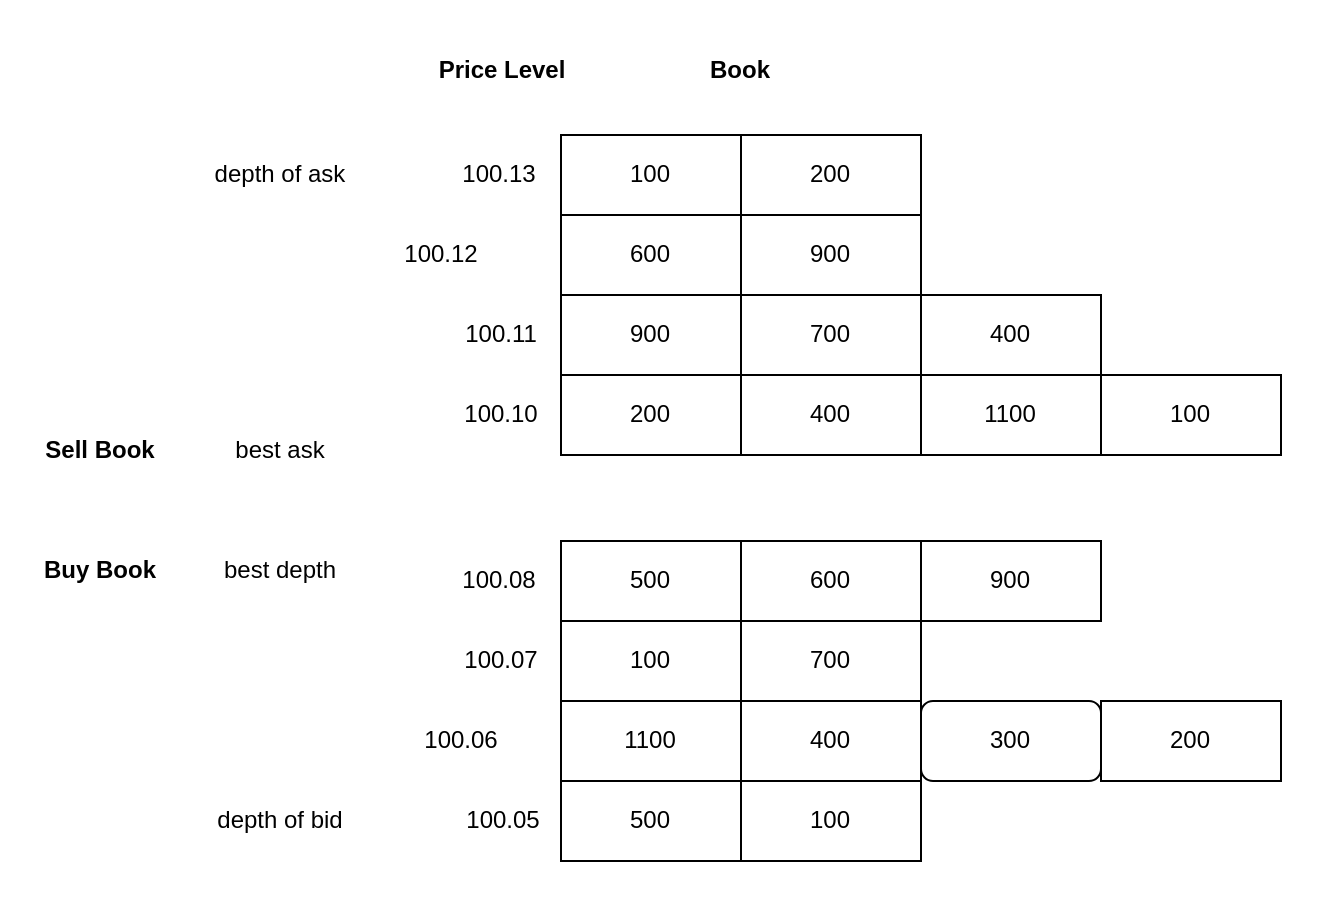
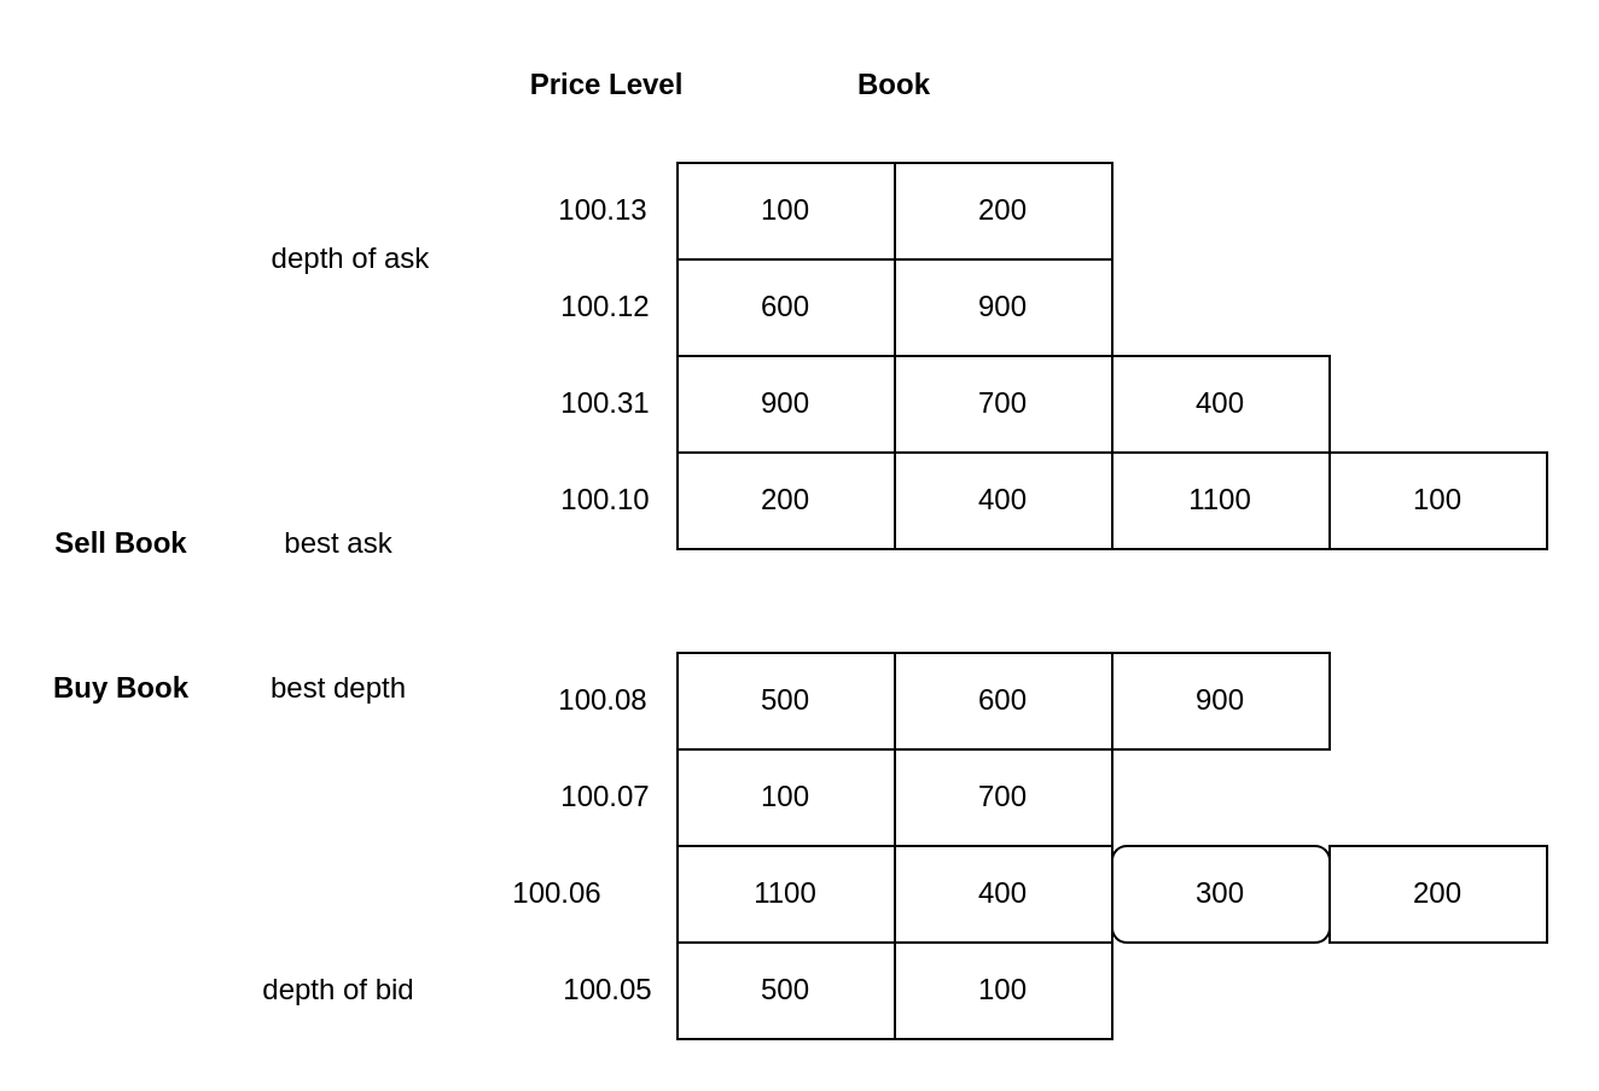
  <mxCell id="0" />
  <mxCell id="1" parent="0" />
  <mxCell id="2" value="100" style="rounded=0;whiteSpace=wrap;html=1;" vertex="1" parent="1"><mxGeometry x="280" y="67" width="90" height="40" as="geometry" /></mxCell>
  <mxCell id="3" value="200" style="rounded=0;whiteSpace=wrap;html=1;" vertex="1" parent="1"><mxGeometry x="370" y="67" width="90" height="40" as="geometry" /></mxCell>
  <mxCell id="4" value="600" style="rounded=0;whiteSpace=wrap;html=1;" vertex="1" parent="1"><mxGeometry x="280" y="107" width="90" height="40" as="geometry" /></mxCell>
  <mxCell id="5" value="900" style="rounded=0;whiteSpace=wrap;html=1;" vertex="1" parent="1"><mxGeometry x="370" y="107" width="90" height="40" as="geometry" /></mxCell>
  <mxCell id="6" value="900" style="rounded=0;whiteSpace=wrap;html=1;" vertex="1" parent="1"><mxGeometry x="280" y="147" width="90" height="40" as="geometry" /></mxCell>
  <mxCell id="7" value="700" style="rounded=0;whiteSpace=wrap;html=1;" vertex="1" parent="1"><mxGeometry x="370" y="147" width="90" height="40" as="geometry" /></mxCell>
  <mxCell id="8" value="400" style="rounded=0;whiteSpace=wrap;html=1;" vertex="1" parent="1"><mxGeometry x="460" y="147" width="90" height="40" as="geometry" /></mxCell>
  <mxCell id="9" value="200" style="rounded=0;whiteSpace=wrap;html=1;" vertex="1" parent="1"><mxGeometry x="280" y="187" width="90" height="40" as="geometry" /></mxCell>
  <mxCell id="10" value="400" style="rounded=0;whiteSpace=wrap;html=1;" vertex="1" parent="1"><mxGeometry x="370" y="187" width="90" height="40" as="geometry" /></mxCell>
  <mxCell id="11" value="1100" style="rounded=0;whiteSpace=wrap;html=1;" vertex="1" parent="1"><mxGeometry x="460" y="187" width="90" height="40" as="geometry" /></mxCell>
  <mxCell id="12" value="500" style="rounded=0;whiteSpace=wrap;html=1;" vertex="1" parent="1"><mxGeometry x="280" y="270" width="90" height="40" as="geometry" /></mxCell>
  <mxCell id="13" value="600" style="rounded=0;whiteSpace=wrap;html=1;" vertex="1" parent="1"><mxGeometry x="370" y="270" width="90" height="40" as="geometry" /></mxCell>
  <mxCell id="14" value="100" style="rounded=0;whiteSpace=wrap;html=1;" vertex="1" parent="1"><mxGeometry x="280" y="310" width="90" height="40" as="geometry" /></mxCell>
  <mxCell id="15" value="700" style="rounded=0;whiteSpace=wrap;html=1;" vertex="1" parent="1"><mxGeometry x="370" y="310" width="90" height="40" as="geometry" /></mxCell>
  <mxCell id="16" value="1100" style="rounded=0;whiteSpace=wrap;html=1;" vertex="1" parent="1"><mxGeometry x="280" y="350" width="90" height="40" as="geometry" /></mxCell>
  <mxCell id="17" value="400" style="rounded=0;whiteSpace=wrap;html=1;" vertex="1" parent="1"><mxGeometry x="370" y="350" width="90" height="40" as="geometry" /></mxCell>
  <mxCell id="18" value="300" style="whiteSpace=wrap;html=1;rounded=1;" vertex="1" parent="1"><mxGeometry x="460" y="350" width="90" height="40" as="geometry" /></mxCell>
  <mxCell id="19" value="500" style="rounded=0;whiteSpace=wrap;html=1;" vertex="1" parent="1"><mxGeometry x="280" y="390" width="90" height="40" as="geometry" /></mxCell>
  <mxCell id="20" value="100" style="rounded=0;whiteSpace=wrap;html=1;" vertex="1" parent="1"><mxGeometry x="370" y="390" width="90" height="40" as="geometry" /></mxCell>
  <mxCell id="21" value="200" style="rounded=0;whiteSpace=wrap;html=1;" vertex="1" parent="1"><mxGeometry x="550" y="350" width="90" height="40" as="geometry" /></mxCell>
  <mxCell id="22" value="100" style="rounded=0;whiteSpace=wrap;html=1;" vertex="1" parent="1"><mxGeometry x="550" y="187" width="90" height="40" as="geometry" /></mxCell>
  <mxCell id="23" value="900" style="rounded=0;whiteSpace=wrap;html=1;" vertex="1" parent="1"><mxGeometry x="460" y="270" width="90" height="40" as="geometry" /></mxCell>
  <mxCell id="24" value="Book" style="text;html=1;strokeColor=none;fillColor=none;align=center;verticalAlign=middle;whiteSpace=wrap;rounded=0;fontStyle=1" vertex="1" parent="1"><mxGeometry x="340" y="20" width="60" height="30" as="geometry" /></mxCell>
  <mxCell id="25" value="Price Level" style="text;html=1;strokeColor=none;fillColor=none;align=center;verticalAlign=middle;whiteSpace=wrap;rounded=0;fontStyle=1" vertex="1" parent="1"><mxGeometry x="206" y="20" width="90" height="30" as="geometry" /></mxCell>
  <mxCell id="26" value="100.13" style="text;html=1;align=center;verticalAlign=middle;resizable=0;points=[];autosize=1;strokeColor=none;fillColor=none;" vertex="1" parent="1"><mxGeometry x="224" y="77" width="50" height="20" as="geometry" /></mxCell>
- <mxCell id="27" value="depth of ask" style="text;html=1;strokeColor=none;fillColor=none;align=center;verticalAlign=middle;whiteSpace=wrap;rounded=0;" vertex="1" parent="1"><mxGeometry x="100" y="72" width="80" height="30" as="geometry" /></mxCell>
+ <mxCell id="27" value="depth of ask" style="text;html=1;strokeColor=none;fillColor=none;align=center;verticalAlign=middle;whiteSpace=wrap;rounded=0;" vertex="1" parent="1"><mxGeometry x="105" y="92" width="80" height="30" as="geometry" /></mxCell>
  <mxCell id="28" value="best ask" style="text;html=1;strokeColor=none;fillColor=none;align=center;verticalAlign=middle;whiteSpace=wrap;rounded=0;" vertex="1" parent="1"><mxGeometry x="100" y="210" width="80" height="30" as="geometry" /></mxCell>
  <mxCell id="29" value="Sell Book" style="text;html=1;strokeColor=none;fillColor=none;align=center;verticalAlign=middle;whiteSpace=wrap;rounded=0;fontStyle=1" vertex="1" parent="1"><mxGeometry x="20" y="210" width="60" height="30" as="geometry" /></mxCell>
  <mxCell id="30" value="Buy Book" style="text;html=1;strokeColor=none;fillColor=none;align=center;verticalAlign=middle;whiteSpace=wrap;rounded=0;fontStyle=1" vertex="1" parent="1"><mxGeometry x="20" y="270" width="60" height="30" as="geometry" /></mxCell>
  <mxCell id="31" value="best depth" style="text;html=1;strokeColor=none;fillColor=none;align=center;verticalAlign=middle;whiteSpace=wrap;rounded=0;" vertex="1" parent="1"><mxGeometry x="100" y="270" width="80" height="30" as="geometry" /></mxCell>
- <mxCell id="32" value="100.12" style="text;html=1;align=center;verticalAlign=middle;resizable=0;points=[];autosize=1;strokeColor=none;fillColor=none;" vertex="1" parent="1"><mxGeometry x="195" y="117" width="50" height="20" as="geometry" /></mxCell>
- <mxCell id="33" value="100.11" style="text;html=1;align=center;verticalAlign=middle;resizable=0;points=[];autosize=1;strokeColor=none;fillColor=none;" vertex="1" parent="1"><mxGeometry x="225" y="157" width="50" height="20" as="geometry" /></mxCell>
+ <mxCell id="32" value="100.12" style="text;html=1;align=center;verticalAlign=middle;resizable=0;points=[];autosize=1;strokeColor=none;fillColor=none;" vertex="1" parent="1"><mxGeometry x="225" y="117" width="50" height="20" as="geometry" /></mxCell>
+ <mxCell id="33" value="100.31" style="text;html=1;align=center;verticalAlign=middle;resizable=0;points=[];autosize=1;strokeColor=none;fillColor=none;" vertex="1" parent="1"><mxGeometry x="225" y="157" width="50" height="20" as="geometry" /></mxCell>
  <mxCell id="34" value="100.10" style="text;html=1;align=center;verticalAlign=middle;resizable=0;points=[];autosize=1;strokeColor=none;fillColor=none;" vertex="1" parent="1"><mxGeometry x="225" y="197" width="50" height="20" as="geometry" /></mxCell>
  <mxCell id="35" value="100.08" style="text;html=1;align=center;verticalAlign=middle;resizable=0;points=[];autosize=1;strokeColor=none;fillColor=none;" vertex="1" parent="1"><mxGeometry x="224" y="280" width="50" height="20" as="geometry" /></mxCell>
  <mxCell id="36" value="100.07" style="text;html=1;align=center;verticalAlign=middle;resizable=0;points=[];autosize=1;strokeColor=none;fillColor=none;" vertex="1" parent="1"><mxGeometry x="225" y="320" width="50" height="20" as="geometry" /></mxCell>
  <mxCell id="37" value="100.06" style="text;html=1;align=center;verticalAlign=middle;resizable=0;points=[];autosize=1;strokeColor=none;fillColor=none;" vertex="1" parent="1"><mxGeometry x="205" y="360" width="50" height="20" as="geometry" /></mxCell>
  <mxCell id="38" value="100.05" style="text;html=1;align=center;verticalAlign=middle;resizable=0;points=[];autosize=1;strokeColor=none;fillColor=none;" vertex="1" parent="1"><mxGeometry x="226" y="400" width="50" height="20" as="geometry" /></mxCell>
  <mxCell id="39" value="depth of bid" style="text;html=1;strokeColor=none;fillColor=none;align=center;verticalAlign=middle;whiteSpace=wrap;rounded=0;" vertex="1" parent="1"><mxGeometry x="100" y="395" width="80" height="30" as="geometry" /></mxCell>
